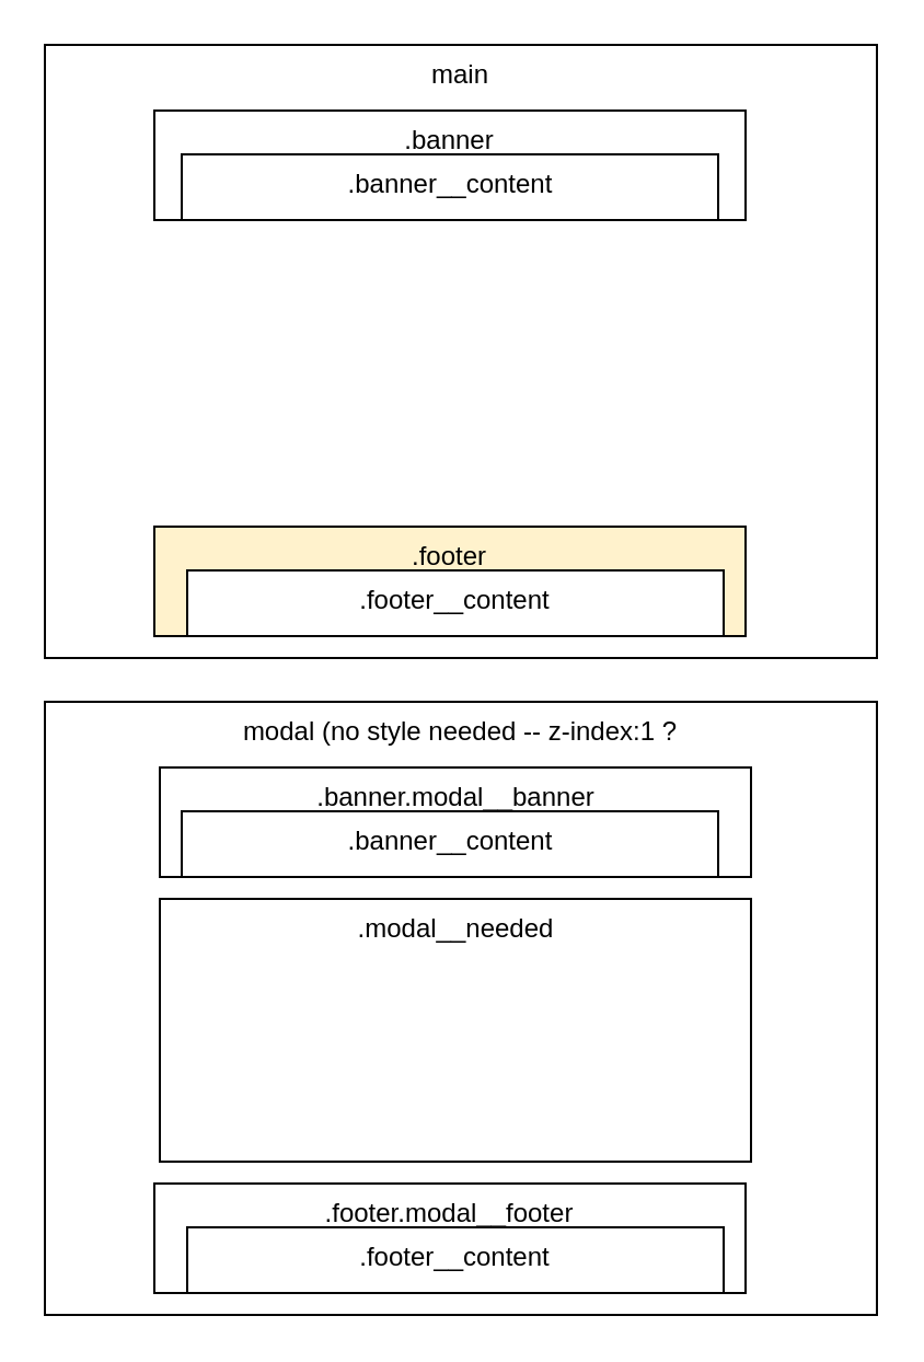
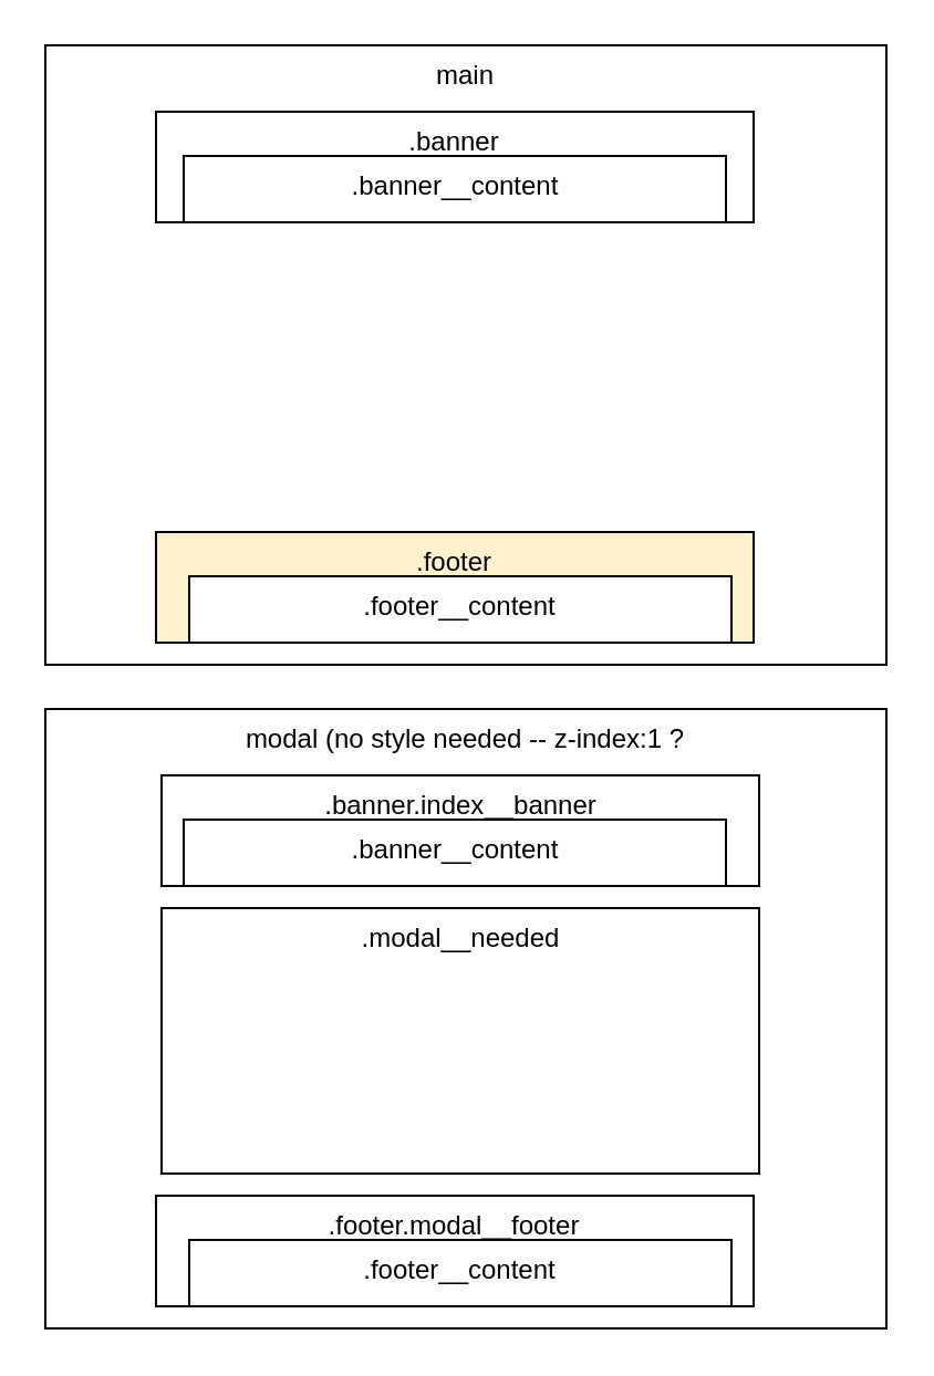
  <mxCell id="0" />
  <mxCell id="1" parent="0" />
  <mxCell id="2" value="main" style="rounded=0;whiteSpace=wrap;html=1;verticalAlign=top;" vertex="1" parent="1"><mxGeometry x="20" y="20" width="380" height="280" as="geometry" /></mxCell>
  <mxCell id="3" value=".footer" style="rounded=0;whiteSpace=wrap;html=1;verticalAlign=top;fillColor=#fff2cc;" vertex="1" parent="1"><mxGeometry x="70" y="240" width="270" height="50" as="geometry" /></mxCell>
  <mxCell id="4" value=".footer__content" style="rounded=0;whiteSpace=wrap;html=1;verticalAlign=top;" vertex="1" parent="1"><mxGeometry x="85" y="260" width="245" height="30" as="geometry" /></mxCell>
  <mxCell id="5" value="modal (no style needed -- z-index:1 ?" style="rounded=0;whiteSpace=wrap;html=1;verticalAlign=top;" vertex="1" parent="1"><mxGeometry x="20" y="320" width="380" height="280" as="geometry" /></mxCell>
  <mxCell id="6" value=".footer.modal__footer" style="rounded=0;whiteSpace=wrap;html=1;verticalAlign=top;" vertex="1" parent="1"><mxGeometry x="70" y="540" width="270" height="50" as="geometry" /></mxCell>
  <mxCell id="7" value=".footer__content" style="rounded=0;whiteSpace=wrap;html=1;verticalAlign=top;" vertex="1" parent="1"><mxGeometry x="85" y="560" width="245" height="30" as="geometry" /></mxCell>
- <mxCell id="8" value=".banner.modal__banner" style="rounded=0;whiteSpace=wrap;html=1;verticalAlign=top;" vertex="1" parent="1"><mxGeometry x="72.5" y="350" width="270" height="50" as="geometry" /></mxCell>
+ <mxCell id="8" value=".banner.index__banner" style="rounded=0;whiteSpace=wrap;html=1;verticalAlign=top;" vertex="1" parent="1"><mxGeometry x="72.5" y="350" width="270" height="50" as="geometry" /></mxCell>
  <mxCell id="9" value=".banner__content" style="rounded=0;whiteSpace=wrap;html=1;verticalAlign=top;" vertex="1" parent="1"><mxGeometry x="82.5" y="370" width="245" height="30" as="geometry" /></mxCell>
  <mxCell id="10" value=".banner" style="rounded=0;whiteSpace=wrap;html=1;verticalAlign=top;" vertex="1" parent="1"><mxGeometry x="70" y="50" width="270" height="50" as="geometry" /></mxCell>
  <mxCell id="11" value=".banner__content" style="rounded=0;whiteSpace=wrap;html=1;verticalAlign=top;" vertex="1" parent="1"><mxGeometry x="82.5" y="70" width="245" height="30" as="geometry" /></mxCell>
  <mxCell id="12" value=".modal__needed" style="rounded=0;whiteSpace=wrap;html=1;verticalAlign=top;" vertex="1" parent="1"><mxGeometry x="72.5" y="410" width="270" height="120" as="geometry" /></mxCell>
